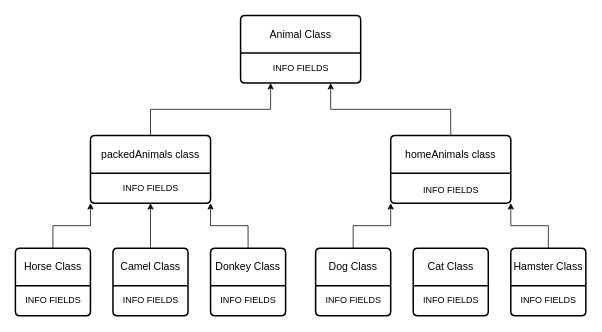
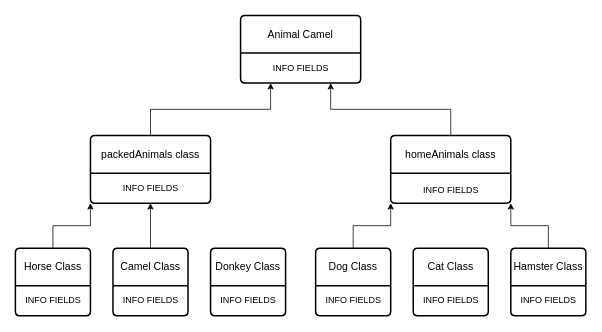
  <mxCell id="0" />
  <mxCell id="1" parent="0" />
- <mxCell id="2" value="Animal Class" style="swimlane;childLayout=stackLayout;horizontal=1;startSize=50;horizontalStack=0;rounded=1;fontSize=14;fontStyle=0;strokeWidth=2;resizeParent=0;resizeLast=1;shadow=0;dashed=0;align=center;arcSize=4;whiteSpace=wrap;html=1;" vertex="1" parent="1"><mxGeometry x="320" y="20" width="160" height="90" as="geometry"><mxRectangle x="320" y="160" width="120" height="50" as="alternateBounds" /></mxGeometry></mxCell>
+ <mxCell id="2" value="Animal Camel" style="swimlane;childLayout=stackLayout;horizontal=1;startSize=50;horizontalStack=0;rounded=1;fontSize=14;fontStyle=0;strokeWidth=2;resizeParent=0;resizeLast=1;shadow=0;dashed=0;align=center;arcSize=4;whiteSpace=wrap;html=1;" vertex="1" parent="1"><mxGeometry x="320" y="20" width="160" height="90" as="geometry"><mxRectangle x="320" y="160" width="120" height="50" as="alternateBounds" /></mxGeometry></mxCell>
  <mxCell id="3" value="INFO FIELDS" style="text;html=1;align=center;verticalAlign=middle;resizable=0;points=[];autosize=1;strokeColor=none;fillColor=none;" vertex="1" parent="2"><mxGeometry y="50" width="160" height="40" as="geometry" /></mxCell>
  <mxCell id="4" style="edgeStyle=orthogonalEdgeStyle;rounded=0;orthogonalLoop=1;jettySize=auto;html=1;exitX=0.5;exitY=0;exitDx=0;exitDy=0;entryX=0.75;entryY=1;entryDx=0;entryDy=0;" edge="1" parent="1" source="5" target="2"><mxGeometry relative="1" as="geometry" /></mxCell>
  <mxCell id="5" value="homeAnimals class" style="swimlane;childLayout=stackLayout;horizontal=1;startSize=50;horizontalStack=0;rounded=1;fontSize=14;fontStyle=0;strokeWidth=2;resizeParent=0;resizeLast=1;shadow=0;dashed=0;align=center;arcSize=4;whiteSpace=wrap;html=1;" vertex="1" parent="1"><mxGeometry x="520" y="180" width="160" height="90" as="geometry" /></mxCell>
  <mxCell id="6" style="edgeStyle=orthogonalEdgeStyle;rounded=0;orthogonalLoop=1;jettySize=auto;html=1;exitX=0.5;exitY=0;exitDx=0;exitDy=0;entryX=0.25;entryY=1;entryDx=0;entryDy=0;" edge="1" parent="1" source="7" target="2"><mxGeometry relative="1" as="geometry" /></mxCell>
  <mxCell id="7" value="packedAnimals class" style="swimlane;childLayout=stackLayout;horizontal=1;startSize=50;horizontalStack=0;rounded=1;fontSize=14;fontStyle=0;strokeWidth=2;resizeParent=0;resizeLast=1;shadow=0;dashed=0;align=center;arcSize=4;whiteSpace=wrap;html=1;" vertex="1" parent="1"><mxGeometry x="120" y="180" width="160" height="90" as="geometry" /></mxCell>
  <mxCell id="8" value="INFO FIELDS" style="text;html=1;align=center;verticalAlign=middle;resizable=0;points=[];autosize=1;strokeColor=none;fillColor=none;" vertex="1" parent="7"><mxGeometry y="50" width="160" height="40" as="geometry" /></mxCell>
  <mxCell id="9" style="edgeStyle=orthogonalEdgeStyle;rounded=0;orthogonalLoop=1;jettySize=auto;html=1;exitX=0.5;exitY=0;exitDx=0;exitDy=0;entryX=0;entryY=1;entryDx=0;entryDy=0;" edge="1" parent="1" source="10" target="5"><mxGeometry relative="1" as="geometry" /></mxCell>
  <mxCell id="10" value="Dog Class" style="swimlane;childLayout=stackLayout;horizontal=1;startSize=50;horizontalStack=0;rounded=1;fontSize=14;fontStyle=0;strokeWidth=2;resizeParent=0;resizeLast=1;shadow=0;dashed=0;align=center;arcSize=4;whiteSpace=wrap;html=1;" vertex="1" parent="1"><mxGeometry x="420" y="330" width="100" height="90" as="geometry" /></mxCell>
  <mxCell id="11" value="INFO FIELDS" style="text;html=1;align=center;verticalAlign=middle;resizable=0;points=[];autosize=1;strokeColor=none;fillColor=none;" vertex="1" parent="10"><mxGeometry y="50" width="100" height="40" as="geometry" /></mxCell>
  <mxCell id="12" value="Cat Class" style="swimlane;childLayout=stackLayout;horizontal=1;startSize=50;horizontalStack=0;rounded=1;fontSize=14;fontStyle=0;strokeWidth=2;resizeParent=0;resizeLast=1;shadow=0;dashed=0;align=center;arcSize=4;whiteSpace=wrap;html=1;" vertex="1" parent="1"><mxGeometry x="550" y="330" width="100" height="90" as="geometry" /></mxCell>
  <mxCell id="13" value="INFO FIELDS" style="text;html=1;align=center;verticalAlign=middle;resizable=0;points=[];autosize=1;strokeColor=none;fillColor=none;" vertex="1" parent="12"><mxGeometry y="50" width="100" height="40" as="geometry" /></mxCell>
  <mxCell id="14" style="edgeStyle=orthogonalEdgeStyle;rounded=0;orthogonalLoop=1;jettySize=auto;html=1;exitX=0.5;exitY=0;exitDx=0;exitDy=0;entryX=1;entryY=1;entryDx=0;entryDy=0;" edge="1" parent="1" source="15" target="5"><mxGeometry relative="1" as="geometry" /></mxCell>
  <mxCell id="15" value="Hamster Class" style="swimlane;childLayout=stackLayout;horizontal=1;startSize=50;horizontalStack=0;rounded=1;fontSize=14;fontStyle=0;strokeWidth=2;resizeParent=0;resizeLast=1;shadow=0;dashed=0;align=center;arcSize=4;whiteSpace=wrap;html=1;" vertex="1" parent="1"><mxGeometry x="680" y="330" width="100" height="90" as="geometry" /></mxCell>
  <mxCell id="16" value="INFO FIELDS" style="text;html=1;align=center;verticalAlign=middle;resizable=0;points=[];autosize=1;strokeColor=none;fillColor=none;" vertex="1" parent="15"><mxGeometry y="50" width="100" height="40" as="geometry" /></mxCell>
  <mxCell id="17" style="edgeStyle=orthogonalEdgeStyle;rounded=0;orthogonalLoop=1;jettySize=auto;html=1;entryX=0;entryY=1;entryDx=0;entryDy=0;" edge="1" parent="1" source="18" target="7"><mxGeometry relative="1" as="geometry" /></mxCell>
  <mxCell id="18" value="Horse Class" style="swimlane;childLayout=stackLayout;horizontal=1;startSize=50;horizontalStack=0;rounded=1;fontSize=14;fontStyle=0;strokeWidth=2;resizeParent=0;resizeLast=1;shadow=0;dashed=0;align=center;arcSize=4;whiteSpace=wrap;html=1;" vertex="1" parent="1"><mxGeometry x="20" y="330" width="100" height="90" as="geometry" /></mxCell>
  <mxCell id="19" value="INFO FIELDS" style="text;html=1;align=center;verticalAlign=middle;resizable=0;points=[];autosize=1;strokeColor=none;fillColor=none;" vertex="1" parent="18"><mxGeometry y="50" width="100" height="40" as="geometry" /></mxCell>
  <mxCell id="20" style="edgeStyle=orthogonalEdgeStyle;rounded=0;orthogonalLoop=1;jettySize=auto;html=1;exitX=0.5;exitY=0;exitDx=0;exitDy=0;entryX=0.5;entryY=1;entryDx=0;entryDy=0;" edge="1" parent="1" source="21" target="7"><mxGeometry relative="1" as="geometry" /></mxCell>
  <mxCell id="21" value="Camel Class" style="swimlane;childLayout=stackLayout;horizontal=1;startSize=50;horizontalStack=0;rounded=1;fontSize=14;fontStyle=0;strokeWidth=2;resizeParent=0;resizeLast=1;shadow=0;dashed=0;align=center;arcSize=4;whiteSpace=wrap;html=1;" vertex="1" parent="1"><mxGeometry x="150" y="330" width="100" height="90" as="geometry" /></mxCell>
  <mxCell id="22" value="INFO FIELDS" style="text;html=1;align=center;verticalAlign=middle;resizable=0;points=[];autosize=1;strokeColor=none;fillColor=none;" vertex="1" parent="21"><mxGeometry y="50" width="100" height="40" as="geometry" /></mxCell>
- <mxCell id="23" style="edgeStyle=orthogonalEdgeStyle;rounded=0;orthogonalLoop=1;jettySize=auto;html=1;exitX=0.5;exitY=0;exitDx=0;exitDy=0;entryX=1;entryY=1;entryDx=0;entryDy=0;" edge="1" parent="1" source="24" target="7"><mxGeometry relative="1" as="geometry" /></mxCell>
  <mxCell id="24" value="Donkey Class" style="swimlane;childLayout=stackLayout;horizontal=1;startSize=50;horizontalStack=0;rounded=1;fontSize=14;fontStyle=0;strokeWidth=2;resizeParent=0;resizeLast=1;shadow=0;dashed=0;align=center;arcSize=4;whiteSpace=wrap;html=1;" vertex="1" parent="1"><mxGeometry x="280" y="330" width="100" height="90" as="geometry" /></mxCell>
  <mxCell id="25" value="INFO FIELDS" style="text;html=1;align=center;verticalAlign=middle;resizable=0;points=[];autosize=1;strokeColor=none;fillColor=none;" vertex="1" parent="24"><mxGeometry y="50" width="100" height="40" as="geometry" /></mxCell>
  <mxCell id="26" value="INFO FIELDS" style="text;html=1;align=center;verticalAlign=middle;resizable=0;points=[];autosize=1;strokeColor=none;fillColor=none;" vertex="1" parent="1"><mxGeometry x="550" y="238" width="100" height="30" as="geometry" /></mxCell>
